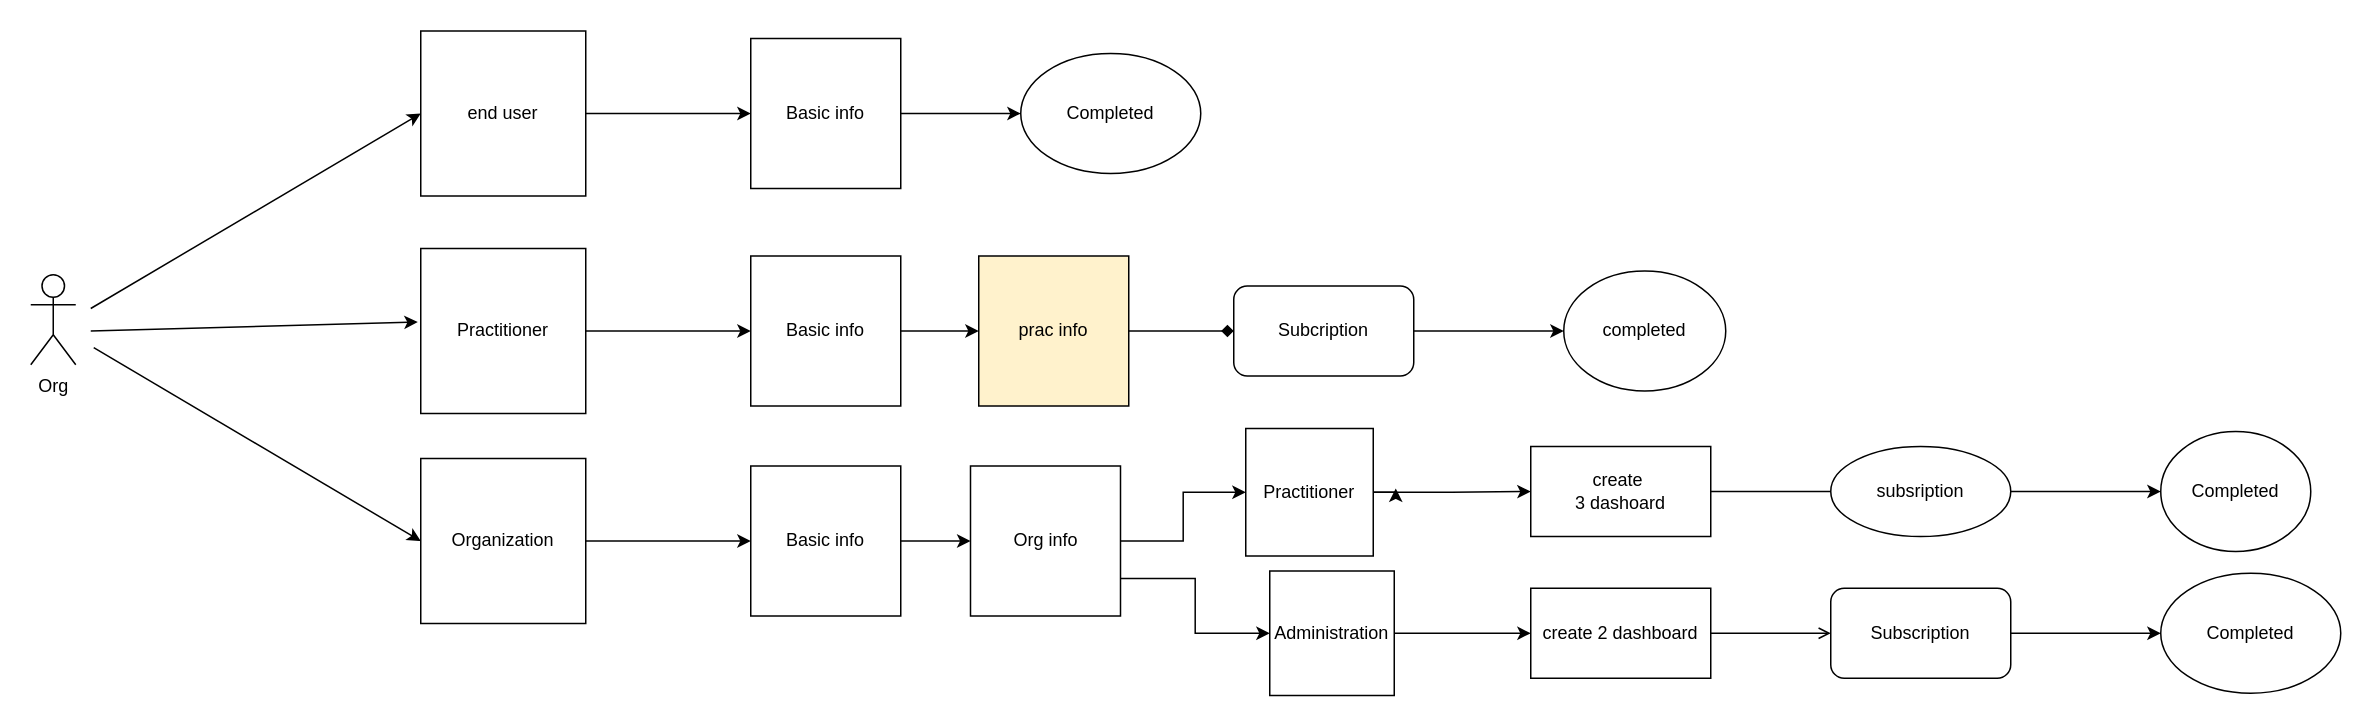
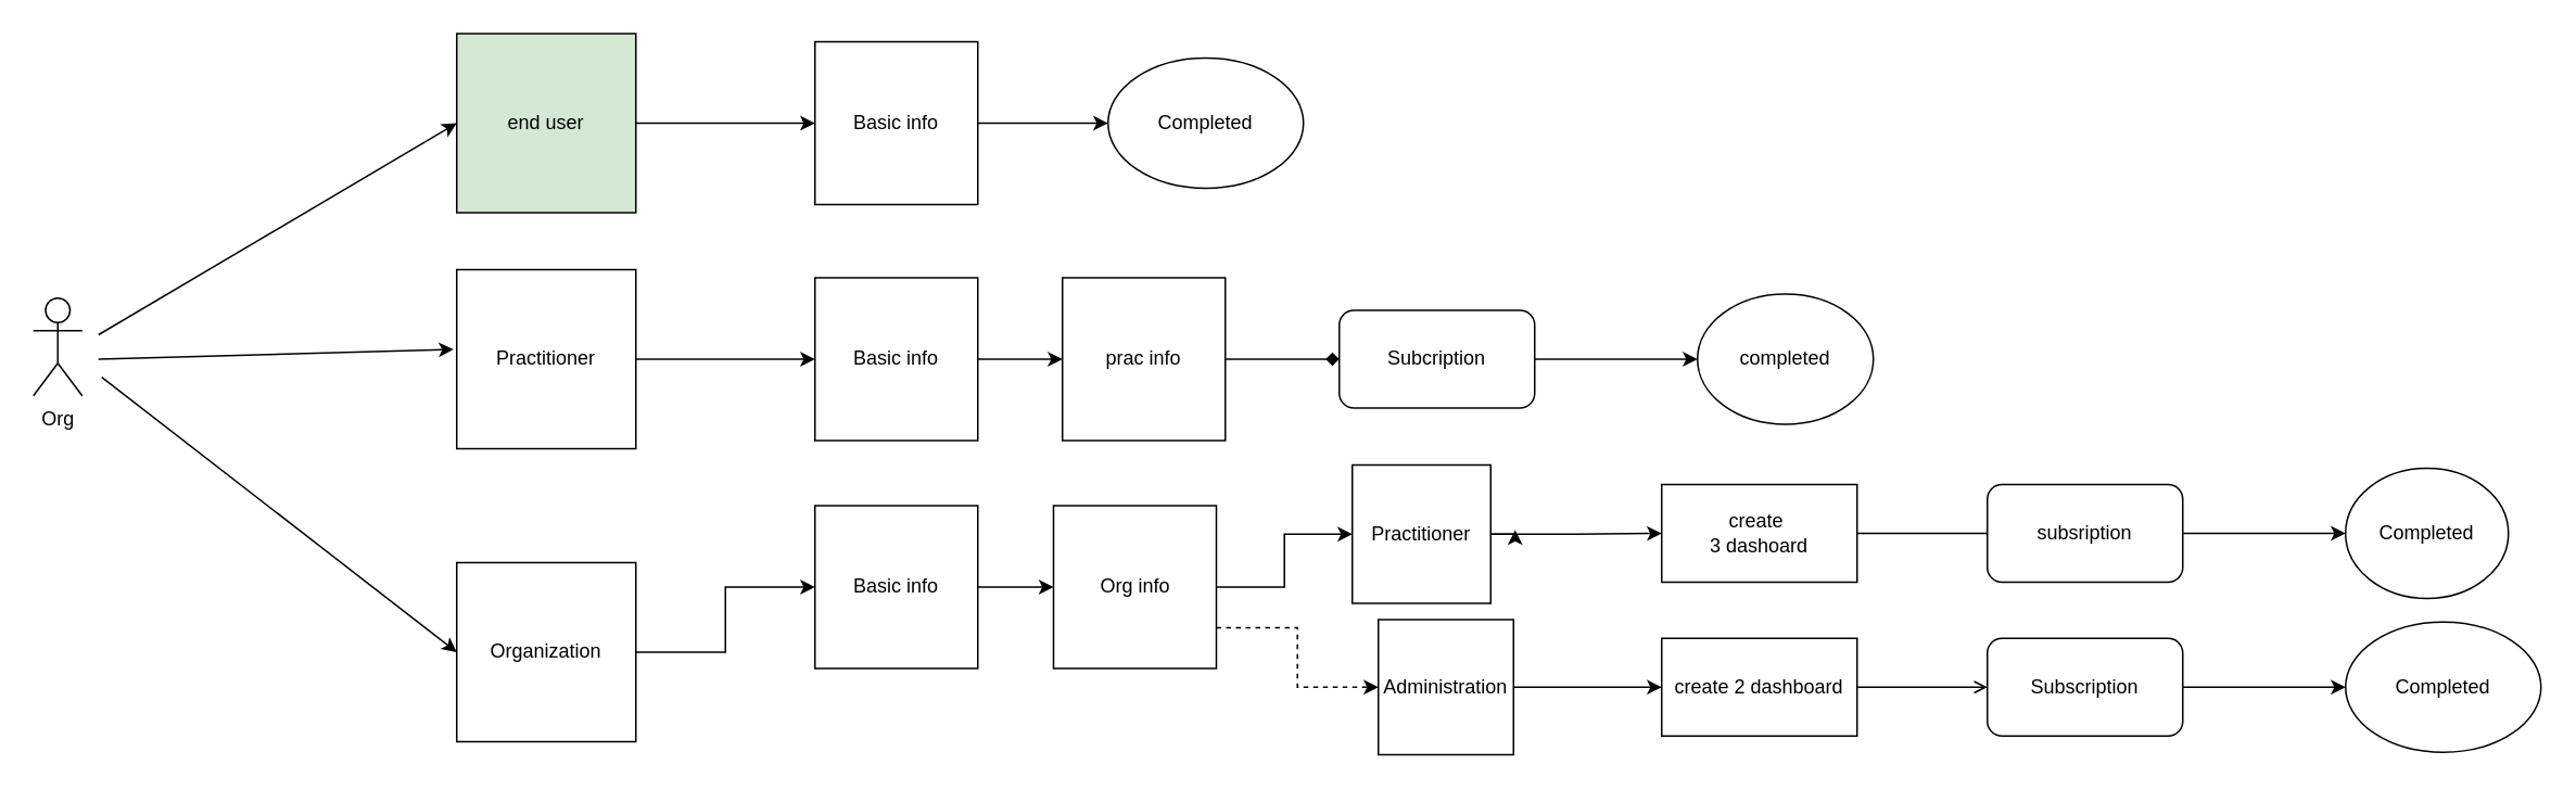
  <mxCell id="0" />
  <mxCell id="1" parent="0" />
  <mxCell id="2" value="" style="edgeStyle=orthogonalEdgeStyle;rounded=0;orthogonalLoop=1;jettySize=auto;html=1;" edge="1" parent="1" source="3" target="10"><mxGeometry relative="1" as="geometry" /></mxCell>
- <mxCell id="3" value="end user" style="whiteSpace=wrap;html=1;aspect=fixed;" vertex="1" parent="1"><mxGeometry x="280" y="20" width="110" height="110" as="geometry" /></mxCell>
+ <mxCell id="3" value="end user" style="whiteSpace=wrap;html=1;aspect=fixed;fillColor=#d5e8d4;" vertex="1" parent="1"><mxGeometry x="280" y="20" width="110" height="110" as="geometry" /></mxCell>
  <mxCell id="4" value="Org" style="shape=umlActor;verticalLabelPosition=bottom;verticalAlign=top;html=1;outlineConnect=0;" vertex="1" parent="1"><mxGeometry x="20" y="182.5" width="30" height="60" as="geometry" /></mxCell>
  <mxCell id="5" style="edgeStyle=orthogonalEdgeStyle;rounded=0;orthogonalLoop=1;jettySize=auto;html=1;exitX=1;exitY=0.5;exitDx=0;exitDy=0;entryX=0;entryY=0.5;entryDx=0;entryDy=0;" edge="1" parent="1" source="6" target="12"><mxGeometry relative="1" as="geometry" /></mxCell>
  <mxCell id="6" value="Practitioner" style="whiteSpace=wrap;html=1;aspect=fixed;" vertex="1" parent="1"><mxGeometry x="280" y="165" width="110" height="110" as="geometry" /></mxCell>
  <mxCell id="7" style="edgeStyle=orthogonalEdgeStyle;rounded=0;orthogonalLoop=1;jettySize=auto;html=1;exitX=1;exitY=0.5;exitDx=0;exitDy=0;" edge="1" parent="1" source="8" target="16"><mxGeometry relative="1" as="geometry" /></mxCell>
- <mxCell id="8" value="Organization" style="whiteSpace=wrap;html=1;aspect=fixed;" vertex="1" parent="1"><mxGeometry x="280" y="305" width="110" height="110" as="geometry" /></mxCell>
+ <mxCell id="8" value="Organization" style="whiteSpace=wrap;html=1;aspect=fixed;" vertex="1" parent="1"><mxGeometry x="280" y="345" width="110" height="110" as="geometry" /></mxCell>
  <mxCell id="9" value="" style="edgeStyle=orthogonalEdgeStyle;rounded=0;orthogonalLoop=1;jettySize=auto;html=1;" edge="1" parent="1" source="10" target="38"><mxGeometry relative="1" as="geometry" /></mxCell>
  <mxCell id="10" value="Basic info" style="whiteSpace=wrap;html=1;aspect=fixed;" vertex="1" parent="1"><mxGeometry x="500" y="25" width="100" height="100" as="geometry" /></mxCell>
  <mxCell id="11" value="" style="edgeStyle=orthogonalEdgeStyle;rounded=0;orthogonalLoop=1;jettySize=auto;html=1;" edge="1" parent="1" source="12" target="14"><mxGeometry relative="1" as="geometry" /></mxCell>
  <mxCell id="12" value="Basic info" style="whiteSpace=wrap;html=1;aspect=fixed;" vertex="1" parent="1"><mxGeometry x="500" y="170" width="100" height="100" as="geometry" /></mxCell>
  <mxCell id="13" value="" style="edgeStyle=orthogonalEdgeStyle;rounded=0;orthogonalLoop=1;jettySize=auto;html=1;endArrow=diamond;" edge="1" parent="1" source="14" target="37"><mxGeometry relative="1" as="geometry" /></mxCell>
- <mxCell id="14" value="prac info" style="whiteSpace=wrap;html=1;aspect=fixed;fillColor=#fff2cc;" vertex="1" parent="1"><mxGeometry x="652" y="170" width="100" height="100" as="geometry" /></mxCell>
+ <mxCell id="14" value="prac info" style="whiteSpace=wrap;html=1;aspect=fixed;" vertex="1" parent="1"><mxGeometry x="652" y="170" width="100" height="100" as="geometry" /></mxCell>
  <mxCell id="15" value="" style="edgeStyle=orthogonalEdgeStyle;rounded=0;orthogonalLoop=1;jettySize=auto;html=1;" edge="1" parent="1" source="16" target="19"><mxGeometry relative="1" as="geometry" /></mxCell>
  <mxCell id="16" value="Basic info" style="whiteSpace=wrap;html=1;aspect=fixed;" vertex="1" parent="1"><mxGeometry x="500" y="310" width="100" height="100" as="geometry" /></mxCell>
  <mxCell id="17" style="edgeStyle=orthogonalEdgeStyle;rounded=0;orthogonalLoop=1;jettySize=auto;html=1;exitX=1;exitY=0.5;exitDx=0;exitDy=0;entryX=0;entryY=0.5;entryDx=0;entryDy=0;" edge="1" parent="1" source="19" target="22"><mxGeometry relative="1" as="geometry" /></mxCell>
- <mxCell id="18" style="edgeStyle=orthogonalEdgeStyle;rounded=0;orthogonalLoop=1;jettySize=auto;html=1;exitX=1;exitY=0.75;exitDx=0;exitDy=0;" edge="1" parent="1" source="19" target="24"><mxGeometry relative="1" as="geometry" /></mxCell>
+ <mxCell id="18" style="edgeStyle=orthogonalEdgeStyle;rounded=0;orthogonalLoop=1;jettySize=auto;html=1;exitX=1;exitY=0.75;exitDx=0;exitDy=0;dashed=1;" edge="1" parent="1" source="19" target="24"><mxGeometry relative="1" as="geometry" /></mxCell>
  <mxCell id="19" value="Org info" style="whiteSpace=wrap;html=1;aspect=fixed;" vertex="1" parent="1"><mxGeometry x="646.5" y="310" width="100" height="100" as="geometry" /></mxCell>
  <mxCell id="20" value="" style="edgeStyle=orthogonalEdgeStyle;rounded=0;orthogonalLoop=1;jettySize=auto;html=1;" edge="1" parent="1" source="22" target="26"><mxGeometry relative="1" as="geometry" /></mxCell>
  <mxCell id="21" style="edgeStyle=orthogonalEdgeStyle;rounded=0;orthogonalLoop=1;jettySize=auto;html=1;exitX=1;exitY=0.5;exitDx=0;exitDy=0;" edge="1" parent="1" source="22"><mxGeometry relative="1" as="geometry"><mxPoint x="930" y="325" as="targetPoint" /></mxGeometry></mxCell>
  <mxCell id="22" value="Practitioner" style="whiteSpace=wrap;html=1;aspect=fixed;" vertex="1" parent="1"><mxGeometry x="830" y="285" width="85" height="85" as="geometry" /></mxCell>
  <mxCell id="23" value="" style="edgeStyle=orthogonalEdgeStyle;rounded=0;orthogonalLoop=1;jettySize=auto;html=1;" edge="1" parent="1" source="24" target="28"><mxGeometry relative="1" as="geometry" /></mxCell>
  <mxCell id="24" value="Administration" style="whiteSpace=wrap;html=1;aspect=fixed;" vertex="1" parent="1"><mxGeometry x="846" y="380" width="83" height="83" as="geometry" /></mxCell>
  <mxCell id="25" value="" style="edgeStyle=orthogonalEdgeStyle;rounded=0;orthogonalLoop=1;jettySize=auto;html=1;endArrow=none;" edge="1" parent="1" source="26" target="33"><mxGeometry relative="1" as="geometry" /></mxCell>
  <mxCell id="26" value="create&amp;nbsp;&lt;br&gt;3 dashoard" style="whiteSpace=wrap;html=1;" vertex="1" parent="1"><mxGeometry x="1020" y="297" width="120" height="60" as="geometry" /></mxCell>
  <mxCell id="27" value="" style="edgeStyle=orthogonalEdgeStyle;rounded=0;orthogonalLoop=1;jettySize=auto;html=1;endArrow=open;" edge="1" parent="1" source="28" target="35"><mxGeometry relative="1" as="geometry" /></mxCell>
  <mxCell id="28" value="create 2 dashboard" style="whiteSpace=wrap;html=1;" vertex="1" parent="1"><mxGeometry x="1020" y="391.5" width="120" height="60" as="geometry" /></mxCell>
  <mxCell id="29" value="" style="endArrow=classic;html=1;rounded=0;entryX=0;entryY=0.5;entryDx=0;entryDy=0;" edge="1" parent="1" target="3"><mxGeometry width="50" height="50" relative="1" as="geometry"><mxPoint x="60" y="205" as="sourcePoint" /><mxPoint x="570" y="360" as="targetPoint" /></mxGeometry></mxCell>
  <mxCell id="30" value="" style="endArrow=classic;html=1;rounded=0;entryX=-0.018;entryY=0.445;entryDx=0;entryDy=0;entryPerimeter=0;" edge="1" parent="1" target="6"><mxGeometry width="50" height="50" relative="1" as="geometry"><mxPoint x="60" y="220" as="sourcePoint" /><mxPoint x="280" y="90" as="targetPoint" /></mxGeometry></mxCell>
  <mxCell id="31" value="" style="endArrow=classic;html=1;rounded=0;entryX=0;entryY=0.5;entryDx=0;entryDy=0;" edge="1" parent="1" target="8"><mxGeometry width="50" height="50" relative="1" as="geometry"><mxPoint x="61.98" y="231.05" as="sourcePoint" /><mxPoint x="279.98" y="230.05" as="targetPoint" /></mxGeometry></mxCell>
  <mxCell id="32" value="" style="edgeStyle=orthogonalEdgeStyle;rounded=0;orthogonalLoop=1;jettySize=auto;html=1;" edge="1" parent="1" source="33" target="40"><mxGeometry relative="1" as="geometry" /></mxCell>
- <mxCell id="33" value="subsription" style="ellipse;whiteSpace=wrap;html=1;" vertex="1" parent="1"><mxGeometry x="1220" y="297" width="120" height="60" as="geometry" /></mxCell>
+ <mxCell id="33" value="subsription" style="rounded=1;whiteSpace=wrap;html=1;" vertex="1" parent="1"><mxGeometry x="1220" y="297" width="120" height="60" as="geometry" /></mxCell>
  <mxCell id="34" value="" style="edgeStyle=orthogonalEdgeStyle;rounded=0;orthogonalLoop=1;jettySize=auto;html=1;" edge="1" parent="1" source="35" target="41"><mxGeometry relative="1" as="geometry" /></mxCell>
  <mxCell id="35" value="Subscription" style="rounded=1;whiteSpace=wrap;html=1;" vertex="1" parent="1"><mxGeometry x="1220" y="391.5" width="120" height="60" as="geometry" /></mxCell>
  <mxCell id="36" value="" style="edgeStyle=orthogonalEdgeStyle;rounded=0;orthogonalLoop=1;jettySize=auto;html=1;" edge="1" parent="1" source="37" target="39"><mxGeometry relative="1" as="geometry" /></mxCell>
  <mxCell id="37" value="Subcription" style="rounded=1;whiteSpace=wrap;html=1;" vertex="1" parent="1"><mxGeometry x="822" y="190" width="120" height="60" as="geometry" /></mxCell>
  <mxCell id="38" value="Completed" style="ellipse;whiteSpace=wrap;html=1;" vertex="1" parent="1"><mxGeometry x="680" y="35" width="120" height="80" as="geometry" /></mxCell>
  <mxCell id="39" value="completed" style="ellipse;whiteSpace=wrap;html=1;rounded=1;" vertex="1" parent="1"><mxGeometry x="1042" y="180" width="108" height="80" as="geometry" /></mxCell>
  <mxCell id="40" value="Completed" style="ellipse;whiteSpace=wrap;html=1;rounded=1;" vertex="1" parent="1"><mxGeometry x="1440" y="287" width="100" height="80" as="geometry" /></mxCell>
  <mxCell id="41" value="Completed" style="ellipse;whiteSpace=wrap;html=1;rounded=1;" vertex="1" parent="1"><mxGeometry x="1440" y="381.5" width="120" height="80" as="geometry" /></mxCell>
